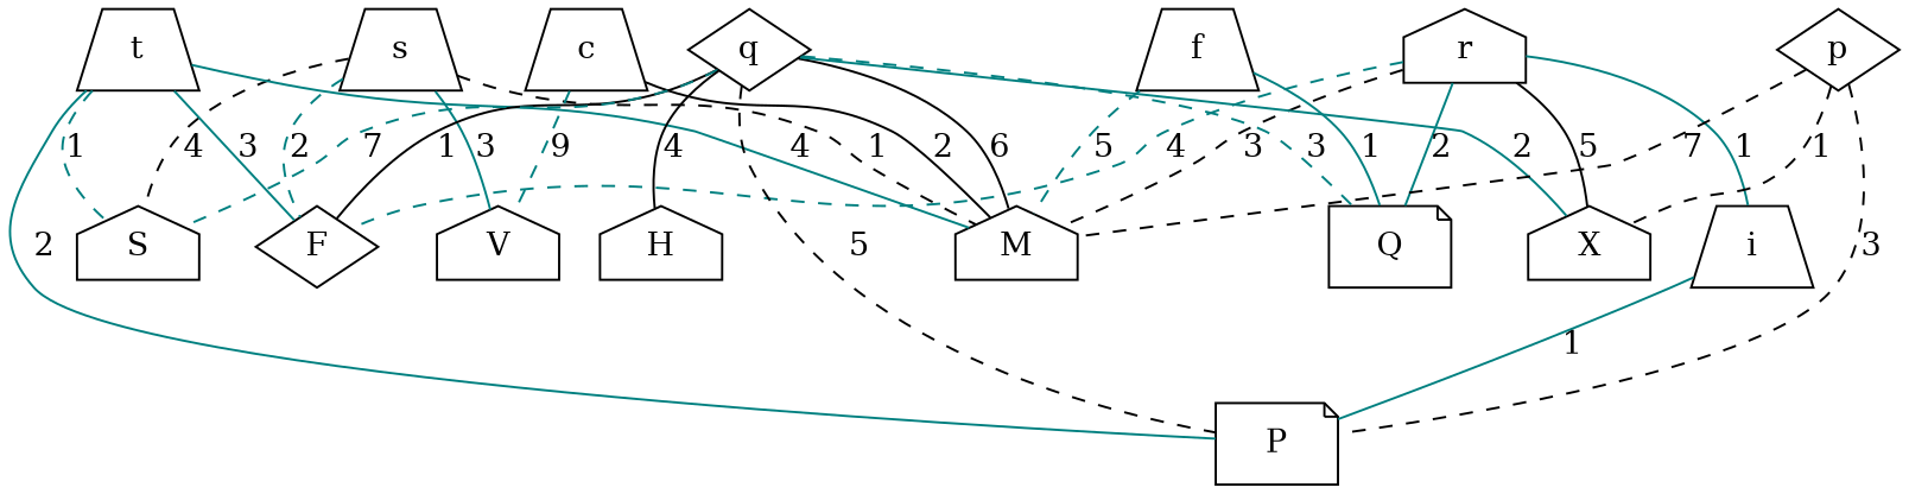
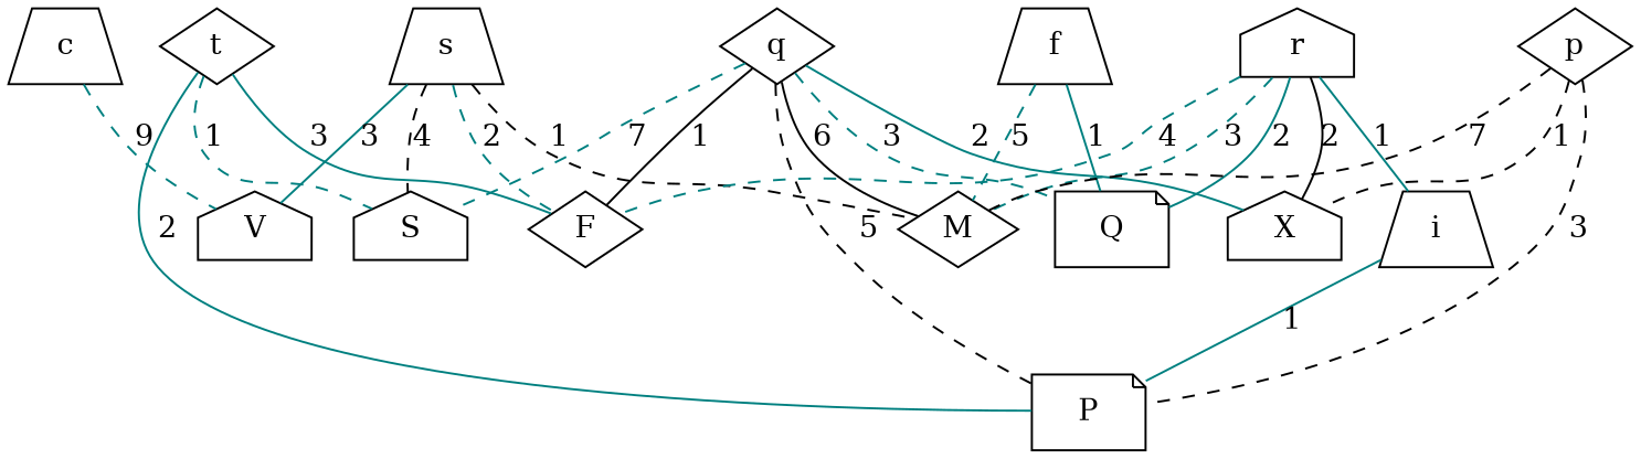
  graph {
    node [shape=diamond]
    edge [color=teal style=dashed]
    n1 [label=s shape=trapezium]
    n2 [label=F]
    n3 [label=S shape=house]
    n4 [label=V shape=house]
-   n5 [label=M shape=house]
+   n5 [label=M]
    n6 [label=c shape=trapezium]
-   n7 [label=t shape=trapezium]
+   n7 [label=t]
    n8 [label=P shape=note]
    n9 [label=r shape=house]
    n10 [label=Q shape=note]
    n11 [label=X shape=house]
    n12 [label=i shape=trapezium]
-   n13 [label=H shape=house]
    n14 [label=f shape=trapezium]
    n15 [label=q]
    n16 [label=p]
    n1 -- n2 [label=2]
    n1 -- n3 [color=black label=4]
    n1 -- n4 [label=3 style=solid]
    n1 -- n5 [color=black label=1]
    n6 -- n4 [label=9]
-   n6 -- n5 [color=black label=2 style=solid]
    n7 -- n2 [label=3 style=solid]
    n7 -- n3 [label=1]
-   n7 -- n5 [label=4 style=solid]
    n7 -- n8 [label=2 style=solid]
    n9 -- n2 [label=4]
-   n9 -- n5 [color=black label=3]
+   n9 -- n5 [label=3]
    n9 -- n10 [label=2 style=solid]
-   n9 -- n11 [color=black label=5 style=solid]
+   n9 -- n11 [color=black label=2 style=solid]
    n9 -- n12 [label=1 style=solid]
    n12 -- n8 [label=1 style=solid]
    n14 -- n5 [label=5]
    n14 -- n10 [label=1 style=solid]
    n15 -- n2 [color=black label=1 style=solid]
    n15 -- n3 [label=7]
    n15 -- n5 [color=black label=6 style=solid]
    n15 -- n8 [color=black label=5]
    n15 -- n10 [label=3]
    n15 -- n11 [label=2 style=solid]
-   n15 -- n13 [color=black label=4 style=solid]
    n16 -- n5 [color=black label=7]
    n16 -- n8 [color=black label=3]
    n16 -- n11 [color=black label=1]
  }
